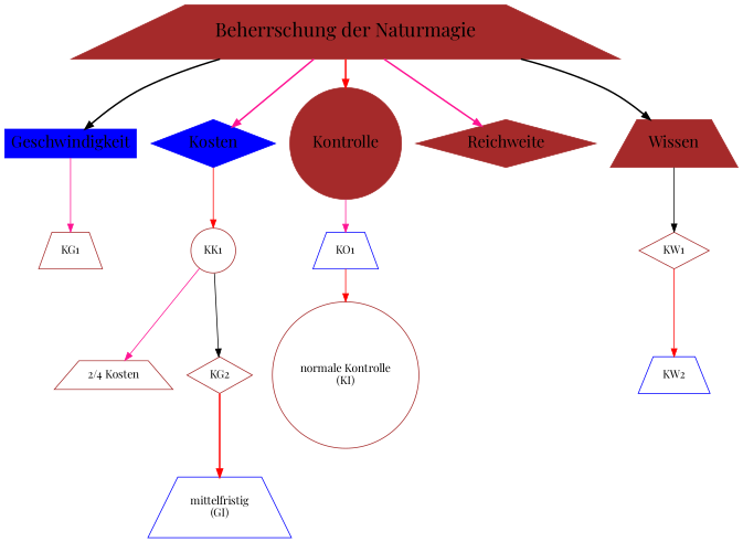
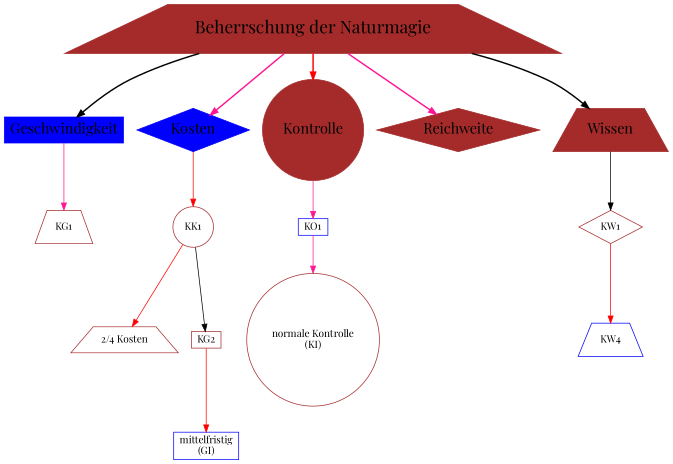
  digraph {
    fontname="Playfair Display"
    node [color=brown fontname="Playfair Display" shape=trapezium]
    edge [color=red fontname="Playfair Display"]
    "Beherrschung der Naturmagie" [fontsize=24 style=filled]
    n2 [color=blue fontsize=20 label=Geschwindigkeit shape=box style=filled]
    n3 [color=blue fontsize=20 label=Kosten shape=diamond style=filled]
    n4 [fontsize=20 label=Kontrolle shape=circle style=filled]
    n5 [fontsize=20 label=Reichweite shape=diamond style=filled]
    n6 [fontsize=20 label=Wissen style=filled]
    KG1 [height=0.3 width=0.3]
    KK1 [height=0.3 shape=circle width=0.3]
-   KO1 [color=blue height=0.3 width=0.3]
+   KO1 [color=blue height=0.3 shape=box width=0.3]
    KW1 [height=0.3 shape=diamond width=0.3]
    n11 [label="2/4 Kosten"]
-   KG2 [height=0.3 shape=diamond width=0.3]
+   KG2 [height=0.3 shape=box width=0.3]
    n13 [label="normale Kontrolle\n(KI)" shape=circle]
-   KW2 [color=blue height=0.3 width=0.3]
-   n15 [color=blue label="mittelfristig\n(GI)"]
+   KW2 [color=blue height=0.3 width=0.3 label=KW4]
+   n15 [color=blue label="mittelfristig\n(GI)" shape=box]
    "Beherrschung der Naturmagie" -> n2 [color=black style=bold]
    "Beherrschung der Naturmagie" -> n3 [color=deeppink style=bold]
    "Beherrschung der Naturmagie" -> n4 [style=bold]
    "Beherrschung der Naturmagie" -> n5 [color=deeppink style=bold]
    "Beherrschung der Naturmagie" -> n6 [color=black style=bold]
    n2 -> KG1 [color=deeppink]
    n3 -> KK1
    n4 -> KO1 [color=deeppink]
    n6 -> KW1 [color=black]
-   KK1 -> n11 [color=deeppink]
+   KK1 -> n11
    KK1 -> KG2 [color=black]
-   KO1 -> n13
+   KO1 -> n13 [color=deeppink]
    KW1 -> KW2
-   KG2 -> n15 [style=bold]
+   KG2 -> n15
  }
